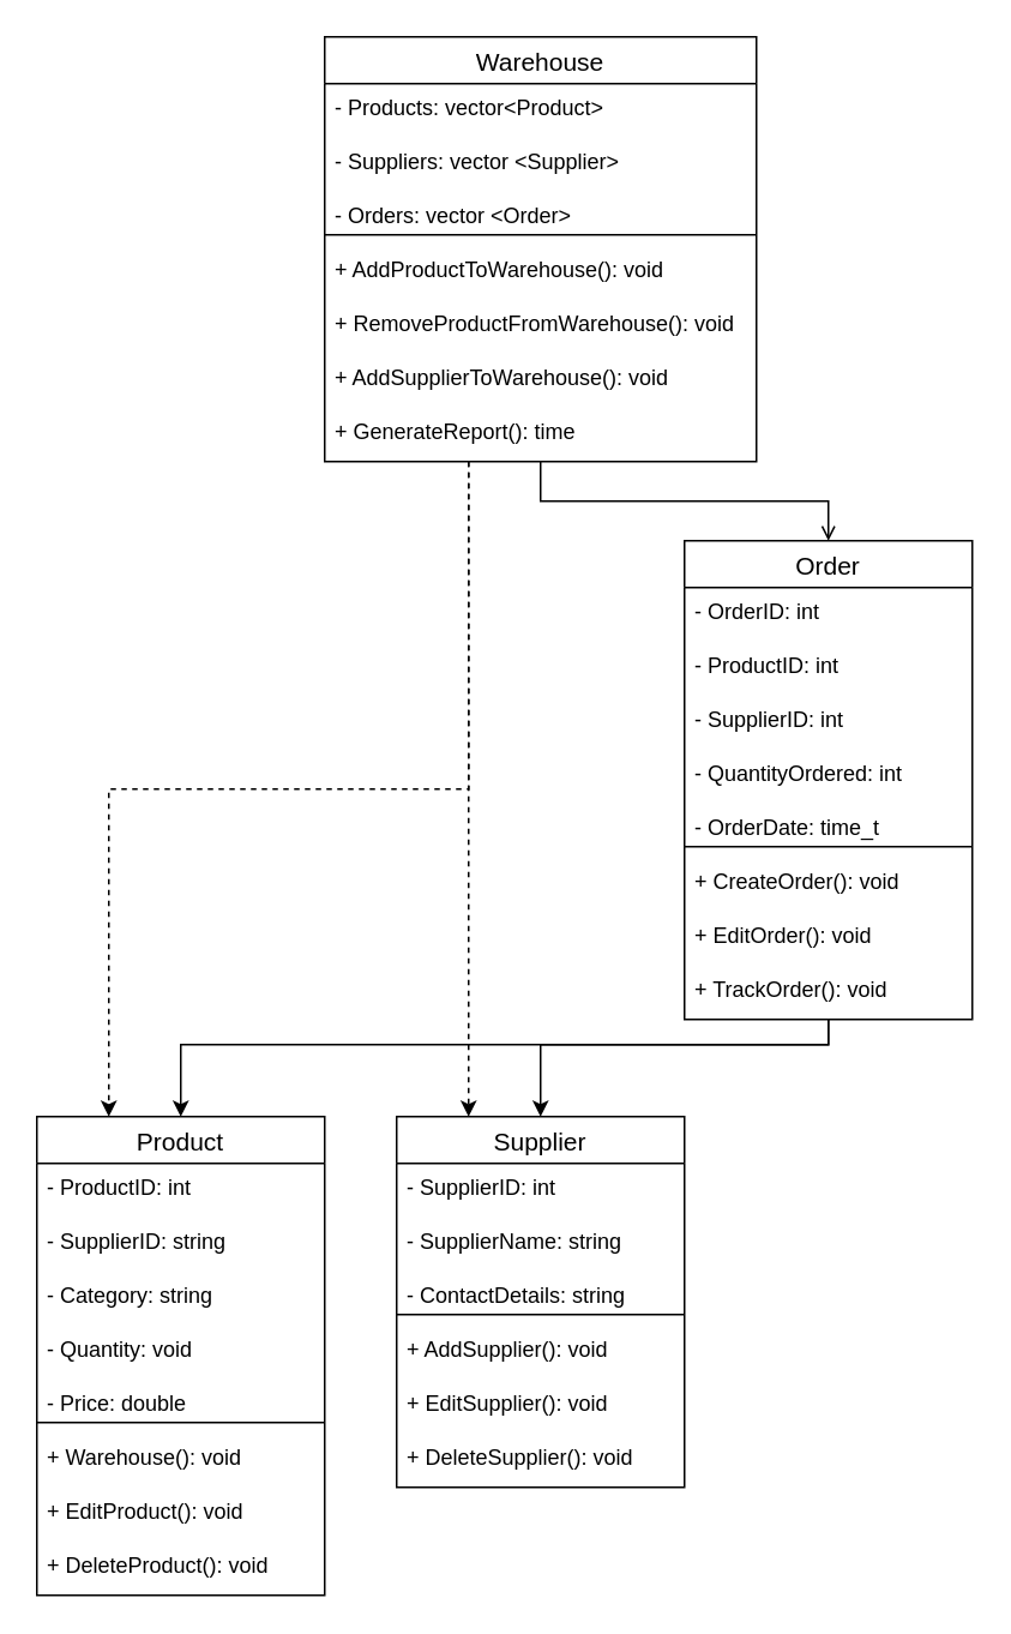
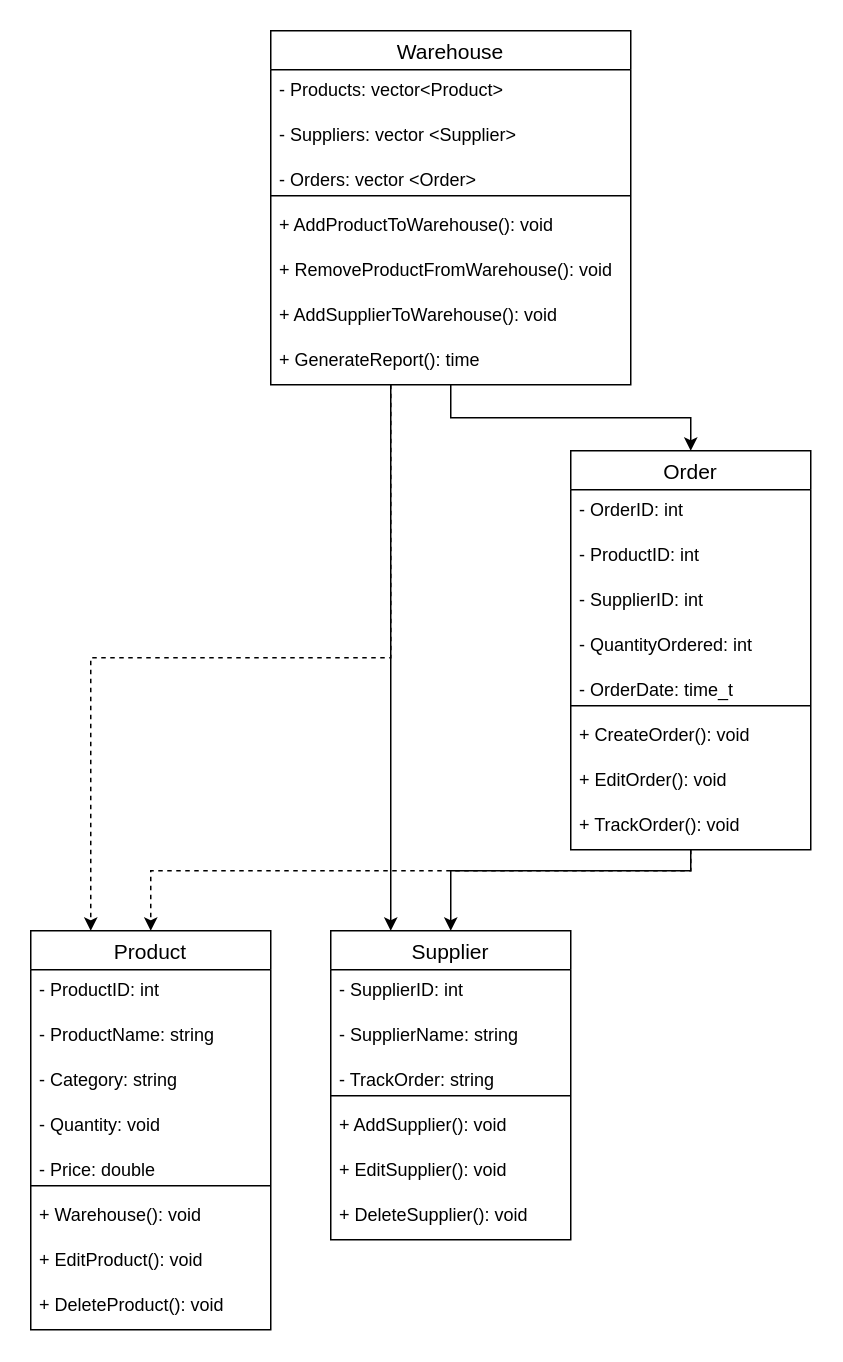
  <mxCell id="0" />
  <mxCell id="1" parent="0" />
  <mxCell id="2" value="Product" style="swimlane;fontStyle=0;childLayout=stackLayout;horizontal=1;startSize=26;horizontalStack=0;resizeParent=1;resizeParentMax=0;resizeLast=0;collapsible=1;marginBottom=0;align=center;fontSize=14;" vertex="1" parent="1"><mxGeometry x="20" y="620" width="160" height="266" as="geometry" /></mxCell>
  <mxCell id="3" value="- ProductID: int" style="text;strokeColor=none;fillColor=none;spacingLeft=4;spacingRight=4;overflow=hidden;rotatable=0;points=[[0,0.5],[1,0.5]];portConstraint=eastwest;fontSize=12;" vertex="1" parent="2"><mxGeometry y="26" width="160" height="30" as="geometry" /></mxCell>
- <mxCell id="4" value="- SupplierID: string" style="text;strokeColor=none;fillColor=none;spacingLeft=4;spacingRight=4;overflow=hidden;rotatable=0;points=[[0,0.5],[1,0.5]];portConstraint=eastwest;fontSize=12;" vertex="1" parent="2"><mxGeometry y="56" width="160" height="30" as="geometry" /></mxCell>
+ <mxCell id="4" value="- ProductName: string" style="text;strokeColor=none;fillColor=none;spacingLeft=4;spacingRight=4;overflow=hidden;rotatable=0;points=[[0,0.5],[1,0.5]];portConstraint=eastwest;fontSize=12;" vertex="1" parent="2"><mxGeometry y="56" width="160" height="30" as="geometry" /></mxCell>
  <mxCell id="5" value="- Category: string" style="text;strokeColor=none;fillColor=none;spacingLeft=4;spacingRight=4;overflow=hidden;rotatable=0;points=[[0,0.5],[1,0.5]];portConstraint=eastwest;fontSize=12;" vertex="1" parent="2"><mxGeometry y="86" width="160" height="30" as="geometry" /></mxCell>
  <mxCell id="6" value="- Quantity: void" style="text;strokeColor=none;fillColor=none;spacingLeft=4;spacingRight=4;overflow=hidden;rotatable=0;points=[[0,0.5],[1,0.5]];portConstraint=eastwest;fontSize=12;" vertex="1" parent="2"><mxGeometry y="116" width="160" height="30" as="geometry" /></mxCell>
  <mxCell id="7" value="- Price: double" style="text;strokeColor=none;fillColor=none;spacingLeft=4;spacingRight=4;overflow=hidden;rotatable=0;points=[[0,0.5],[1,0.5]];portConstraint=eastwest;fontSize=12;" vertex="1" parent="2"><mxGeometry y="146" width="160" height="30" as="geometry" /></mxCell>
  <mxCell id="8" value="" style="endArrow=none;html=1;rounded=0;" edge="1" parent="2"><mxGeometry relative="1" as="geometry"><mxPoint y="170" as="sourcePoint" /><mxPoint x="160" y="170" as="targetPoint" /></mxGeometry></mxCell>
  <mxCell id="9" value="+ Warehouse(): void" style="text;strokeColor=none;fillColor=none;spacingLeft=4;spacingRight=4;overflow=hidden;rotatable=0;points=[[0,0.5],[1,0.5]];portConstraint=eastwest;fontSize=12;" vertex="1" parent="2"><mxGeometry y="176" width="160" height="30" as="geometry" /></mxCell>
  <mxCell id="10" value="+ EditProduct(): void" style="text;strokeColor=none;fillColor=none;spacingLeft=4;spacingRight=4;overflow=hidden;rotatable=0;points=[[0,0.5],[1,0.5]];portConstraint=eastwest;fontSize=12;" vertex="1" parent="2"><mxGeometry y="206" width="160" height="30" as="geometry" /></mxCell>
  <mxCell id="11" value="+ DeleteProduct(): void" style="text;strokeColor=none;fillColor=none;spacingLeft=4;spacingRight=4;overflow=hidden;rotatable=0;points=[[0,0.5],[1,0.5]];portConstraint=eastwest;fontSize=12;" vertex="1" parent="2"><mxGeometry y="236" width="160" height="30" as="geometry" /></mxCell>
- <mxCell id="12" style="edgeStyle=orthogonalEdgeStyle;rounded=0;orthogonalLoop=1;jettySize=auto;html=1;entryX=0.25;entryY=0;entryDx=0;entryDy=0;dashed=1;" edge="1" parent="1" source="15" target="36"><mxGeometry relative="1" as="geometry"><Array as="points"><mxPoint x="260" y="350" /><mxPoint x="260" y="350" /></Array></mxGeometry></mxCell>
+ <mxCell id="12" style="edgeStyle=orthogonalEdgeStyle;rounded=0;orthogonalLoop=1;jettySize=auto;html=1;entryX=0.25;entryY=0;entryDx=0;entryDy=0;" edge="1" parent="1" source="15" target="36"><mxGeometry relative="1" as="geometry"><Array as="points"><mxPoint x="260" y="350" /><mxPoint x="260" y="350" /></Array></mxGeometry></mxCell>
  <mxCell id="13" style="edgeStyle=orthogonalEdgeStyle;rounded=0;orthogonalLoop=1;jettySize=auto;html=1;entryX=0.25;entryY=0;entryDx=0;entryDy=0;dashed=1;" edge="1" parent="1" source="15" target="2"><mxGeometry relative="1" as="geometry"><Array as="points"><mxPoint x="260" y="438" /><mxPoint x="60" y="438" /></Array></mxGeometry></mxCell>
- <mxCell id="14" style="edgeStyle=orthogonalEdgeStyle;rounded=0;orthogonalLoop=1;jettySize=auto;html=1;entryX=0.5;entryY=0;entryDx=0;entryDy=0;endArrow=open;" edge="1" parent="1" source="15" target="26"><mxGeometry relative="1" as="geometry" /></mxCell>
+ <mxCell id="14" style="edgeStyle=orthogonalEdgeStyle;rounded=0;orthogonalLoop=1;jettySize=auto;html=1;entryX=0.5;entryY=0;entryDx=0;entryDy=0;" edge="1" parent="1" source="15" target="26"><mxGeometry relative="1" as="geometry" /></mxCell>
  <mxCell id="15" value="Warehouse" style="swimlane;fontStyle=0;childLayout=stackLayout;horizontal=1;startSize=26;horizontalStack=0;resizeParent=1;resizeParentMax=0;resizeLast=0;collapsible=1;marginBottom=0;align=center;fontSize=14;" vertex="1" parent="1"><mxGeometry x="180" y="20" width="240" height="236" as="geometry" /></mxCell>
  <mxCell id="16" value="- Products: vector&lt;Product&gt;" style="text;strokeColor=none;fillColor=none;spacingLeft=4;spacingRight=4;overflow=hidden;rotatable=0;points=[[0,0.5],[1,0.5]];portConstraint=eastwest;fontSize=12;" vertex="1" parent="15"><mxGeometry y="26" width="240" height="30" as="geometry" /></mxCell>
  <mxCell id="17" value="- Suppliers: vector &lt;Supplier&gt;" style="text;strokeColor=none;fillColor=none;spacingLeft=4;spacingRight=4;overflow=hidden;rotatable=0;points=[[0,0.5],[1,0.5]];portConstraint=eastwest;fontSize=12;" vertex="1" parent="15"><mxGeometry y="56" width="240" height="30" as="geometry" /></mxCell>
  <mxCell id="18" value="- Orders: vector &lt;Order&gt;" style="text;strokeColor=none;fillColor=none;spacingLeft=4;spacingRight=4;overflow=hidden;rotatable=0;points=[[0,0.5],[1,0.5]];portConstraint=eastwest;fontSize=12;" vertex="1" parent="15"><mxGeometry y="86" width="240" height="30" as="geometry" /></mxCell>
  <mxCell id="19" value="" style="endArrow=none;html=1;rounded=0;entryX=1;entryY=0.8;entryDx=0;entryDy=0;entryPerimeter=0;" edge="1" parent="15" target="18"><mxGeometry relative="1" as="geometry"><mxPoint y="110" as="sourcePoint" /><mxPoint x="160" y="110" as="targetPoint" /></mxGeometry></mxCell>
  <mxCell id="20" value="+ AddProductToWarehouse(): void" style="text;strokeColor=none;fillColor=none;spacingLeft=4;spacingRight=4;overflow=hidden;rotatable=0;points=[[0,0.5],[1,0.5]];portConstraint=eastwest;fontSize=12;" vertex="1" parent="15"><mxGeometry y="116" width="240" height="30" as="geometry" /></mxCell>
  <mxCell id="21" value="+ RemoveProductFromWarehouse(): void" style="text;strokeColor=none;fillColor=none;spacingLeft=4;spacingRight=4;overflow=hidden;rotatable=0;points=[[0,0.5],[1,0.5]];portConstraint=eastwest;fontSize=12;" vertex="1" parent="15"><mxGeometry y="146" width="240" height="30" as="geometry" /></mxCell>
  <mxCell id="22" value="+ AddSupplierToWarehouse(): void" style="text;strokeColor=none;fillColor=none;spacingLeft=4;spacingRight=4;overflow=hidden;rotatable=0;points=[[0,0.5],[1,0.5]];portConstraint=eastwest;fontSize=12;" vertex="1" parent="15"><mxGeometry y="176" width="240" height="30" as="geometry" /></mxCell>
  <mxCell id="23" value="+ GenerateReport(): time" style="text;strokeColor=none;fillColor=none;spacingLeft=4;spacingRight=4;overflow=hidden;rotatable=0;points=[[0,0.5],[1,0.5]];portConstraint=eastwest;fontSize=12;" vertex="1" parent="15"><mxGeometry y="206" width="240" height="30" as="geometry" /></mxCell>
  <mxCell id="24" style="edgeStyle=orthogonalEdgeStyle;rounded=0;orthogonalLoop=1;jettySize=auto;html=1;entryX=0.5;entryY=0;entryDx=0;entryDy=0;" edge="1" parent="1" source="26" target="36"><mxGeometry relative="1" as="geometry"><Array as="points"><mxPoint x="460" y="580" /><mxPoint x="300" y="580" /></Array></mxGeometry></mxCell>
- <mxCell id="25" style="edgeStyle=orthogonalEdgeStyle;rounded=0;orthogonalLoop=1;jettySize=auto;html=1;entryX=0.5;entryY=0;entryDx=0;entryDy=0;" edge="1" parent="1" source="26" target="2"><mxGeometry relative="1" as="geometry"><Array as="points"><mxPoint x="460" y="580" /><mxPoint x="100" y="580" /></Array></mxGeometry></mxCell>
+ <mxCell id="25" style="edgeStyle=orthogonalEdgeStyle;rounded=0;orthogonalLoop=1;jettySize=auto;html=1;entryX=0.5;entryY=0;entryDx=0;entryDy=0;dashed=1;" edge="1" parent="1" source="26" target="2"><mxGeometry relative="1" as="geometry"><Array as="points"><mxPoint x="460" y="580" /><mxPoint x="100" y="580" /></Array></mxGeometry></mxCell>
  <mxCell id="26" value="Order" style="swimlane;fontStyle=0;childLayout=stackLayout;horizontal=1;startSize=26;horizontalStack=0;resizeParent=1;resizeParentMax=0;resizeLast=0;collapsible=1;marginBottom=0;align=center;fontSize=14;" vertex="1" parent="1"><mxGeometry x="380" y="300" width="160" height="266" as="geometry" /></mxCell>
  <mxCell id="27" value="- OrderID: int" style="text;strokeColor=none;fillColor=none;spacingLeft=4;spacingRight=4;overflow=hidden;rotatable=0;points=[[0,0.5],[1,0.5]];portConstraint=eastwest;fontSize=12;" vertex="1" parent="26"><mxGeometry y="26" width="160" height="30" as="geometry" /></mxCell>
  <mxCell id="28" value="- ProductID: int" style="text;strokeColor=none;fillColor=none;spacingLeft=4;spacingRight=4;overflow=hidden;rotatable=0;points=[[0,0.5],[1,0.5]];portConstraint=eastwest;fontSize=12;" vertex="1" parent="26"><mxGeometry y="56" width="160" height="30" as="geometry" /></mxCell>
  <mxCell id="29" value="- SupplierID: int" style="text;strokeColor=none;fillColor=none;spacingLeft=4;spacingRight=4;overflow=hidden;rotatable=0;points=[[0,0.5],[1,0.5]];portConstraint=eastwest;fontSize=12;" vertex="1" parent="26"><mxGeometry y="86" width="160" height="30" as="geometry" /></mxCell>
  <mxCell id="30" value="- QuantityOrdered: int" style="text;strokeColor=none;fillColor=none;spacingLeft=4;spacingRight=4;overflow=hidden;rotatable=0;points=[[0,0.5],[1,0.5]];portConstraint=eastwest;fontSize=12;" vertex="1" parent="26"><mxGeometry y="116" width="160" height="30" as="geometry" /></mxCell>
  <mxCell id="31" value="- OrderDate: time_t" style="text;strokeColor=none;fillColor=none;spacingLeft=4;spacingRight=4;overflow=hidden;rotatable=0;points=[[0,0.5],[1,0.5]];portConstraint=eastwest;fontSize=12;" vertex="1" parent="26"><mxGeometry y="146" width="160" height="30" as="geometry" /></mxCell>
  <mxCell id="32" value="" style="endArrow=none;html=1;rounded=0;" edge="1" parent="26"><mxGeometry relative="1" as="geometry"><mxPoint y="170" as="sourcePoint" /><mxPoint x="160" y="170" as="targetPoint" /></mxGeometry></mxCell>
  <mxCell id="33" value="+ CreateOrder(): void" style="text;strokeColor=none;fillColor=none;spacingLeft=4;spacingRight=4;overflow=hidden;rotatable=0;points=[[0,0.5],[1,0.5]];portConstraint=eastwest;fontSize=12;" vertex="1" parent="26"><mxGeometry y="176" width="160" height="30" as="geometry" /></mxCell>
  <mxCell id="34" value="+ EditOrder(): void" style="text;strokeColor=none;fillColor=none;spacingLeft=4;spacingRight=4;overflow=hidden;rotatable=0;points=[[0,0.5],[1,0.5]];portConstraint=eastwest;fontSize=12;" vertex="1" parent="26"><mxGeometry y="206" width="160" height="30" as="geometry" /></mxCell>
  <mxCell id="35" value="+ TrackOrder(): void" style="text;strokeColor=none;fillColor=none;spacingLeft=4;spacingRight=4;overflow=hidden;rotatable=0;points=[[0,0.5],[1,0.5]];portConstraint=eastwest;fontSize=12;" vertex="1" parent="26"><mxGeometry y="236" width="160" height="30" as="geometry" /></mxCell>
  <mxCell id="36" value="Supplier" style="swimlane;fontStyle=0;childLayout=stackLayout;horizontal=1;startSize=26;horizontalStack=0;resizeParent=1;resizeParentMax=0;resizeLast=0;collapsible=1;marginBottom=0;align=center;fontSize=14;" vertex="1" parent="1"><mxGeometry x="220" y="620" width="160" height="206" as="geometry" /></mxCell>
  <mxCell id="37" value="- SupplierID: int" style="text;strokeColor=none;fillColor=none;spacingLeft=4;spacingRight=4;overflow=hidden;rotatable=0;points=[[0,0.5],[1,0.5]];portConstraint=eastwest;fontSize=12;" vertex="1" parent="36"><mxGeometry y="26" width="160" height="30" as="geometry" /></mxCell>
  <mxCell id="38" value="- SupplierName: string" style="text;strokeColor=none;fillColor=none;spacingLeft=4;spacingRight=4;overflow=hidden;rotatable=0;points=[[0,0.5],[1,0.5]];portConstraint=eastwest;fontSize=12;" vertex="1" parent="36"><mxGeometry y="56" width="160" height="30" as="geometry" /></mxCell>
- <mxCell id="39" value="- ContactDetails: string" style="text;strokeColor=none;fillColor=none;spacingLeft=4;spacingRight=4;overflow=hidden;rotatable=0;points=[[0,0.5],[1,0.5]];portConstraint=eastwest;fontSize=12;" vertex="1" parent="36"><mxGeometry y="86" width="160" height="30" as="geometry" /></mxCell>
+ <mxCell id="39" value="- TrackOrder: string" style="text;strokeColor=none;fillColor=none;spacingLeft=4;spacingRight=4;overflow=hidden;rotatable=0;points=[[0,0.5],[1,0.5]];portConstraint=eastwest;fontSize=12;" vertex="1" parent="36"><mxGeometry y="86" width="160" height="30" as="geometry" /></mxCell>
  <mxCell id="40" value="" style="endArrow=none;html=1;rounded=0;" edge="1" parent="36"><mxGeometry relative="1" as="geometry"><mxPoint y="110" as="sourcePoint" /><mxPoint x="160" y="110" as="targetPoint" /></mxGeometry></mxCell>
  <mxCell id="41" value="+ AddSupplier(): void" style="text;strokeColor=none;fillColor=none;spacingLeft=4;spacingRight=4;overflow=hidden;rotatable=0;points=[[0,0.5],[1,0.5]];portConstraint=eastwest;fontSize=12;" vertex="1" parent="36"><mxGeometry y="116" width="160" height="30" as="geometry" /></mxCell>
  <mxCell id="42" value="+ EditSupplier(): void" style="text;strokeColor=none;fillColor=none;spacingLeft=4;spacingRight=4;overflow=hidden;rotatable=0;points=[[0,0.5],[1,0.5]];portConstraint=eastwest;fontSize=12;" vertex="1" parent="36"><mxGeometry y="146" width="160" height="30" as="geometry" /></mxCell>
  <mxCell id="43" value="+ DeleteSupplier(): void" style="text;strokeColor=none;fillColor=none;spacingLeft=4;spacingRight=4;overflow=hidden;rotatable=0;points=[[0,0.5],[1,0.5]];portConstraint=eastwest;fontSize=12;" vertex="1" parent="36"><mxGeometry y="176" width="160" height="30" as="geometry" /></mxCell>
